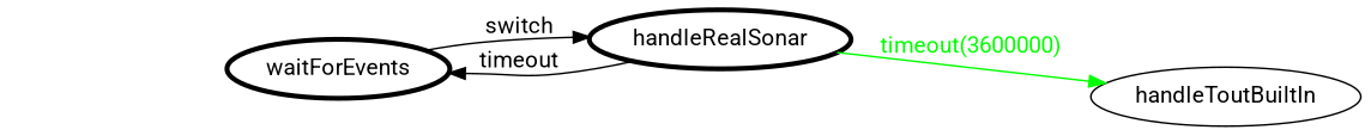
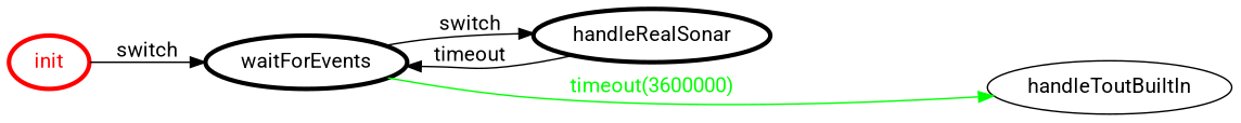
  digraph {
    fontname=Roboto
    rankdir=LR
    node [color=black fontcolor=black fontname=Roboto penwidth=3]
    edge [color=black fontcolor=black fontname=Roboto]
+   init [color=red fontcolor=red]
    waitForEvents
    handleRealSonar
    handleToutBuiltIn [color="" fontcolor="" penwidth=""]
+   init -> waitForEvents [label=switch]
    waitForEvents -> handleRealSonar [label=switch]
-   handleRealSonar -> handleToutBuiltIn [color=green fontcolor=green label="timeout(3600000)"]
+   waitForEvents -> handleToutBuiltIn [color=green fontcolor=green label="timeout(3600000)"]
    handleRealSonar -> waitForEvents [label=timeout]
  }
